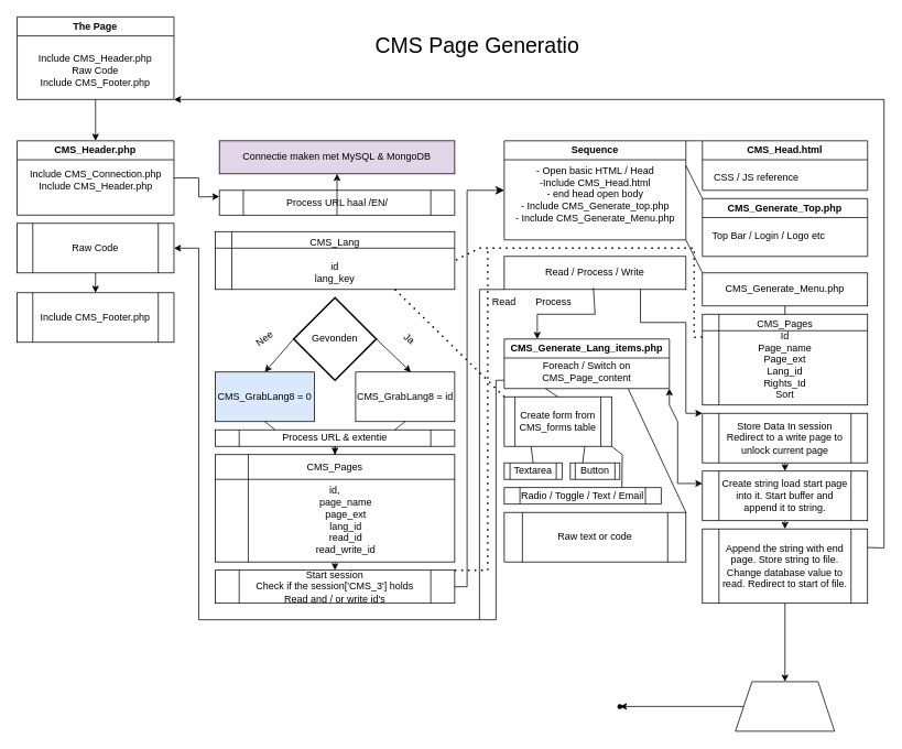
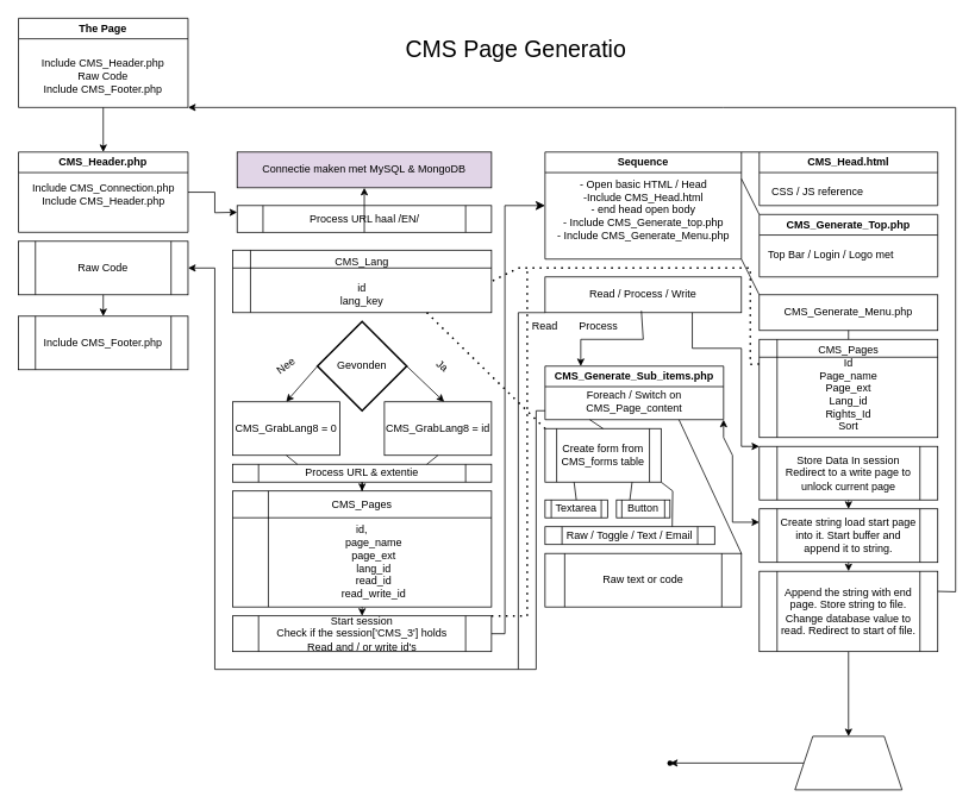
  <mxCell id="0" />
  <mxCell id="1" parent="0" />
  <mxCell id="2" value="CMS_Header.php" style="swimlane;whiteSpace=wrap;html=1;" parent="1" vertex="1"><mxGeometry x="20" y="170" width="190" height="90" as="geometry" /></mxCell>
  <mxCell id="3" value="Include CMS_Connection.php&lt;br&gt;Include CMS_Header.php&lt;div&gt;&lt;br/&gt;&lt;/div&gt;" style="text;html=1;align=center;verticalAlign=middle;resizable=0;points=[];autosize=1;strokeColor=none;fillColor=none;" parent="2" vertex="1"><mxGeometry x="5" y="25" width="180" height="60" as="geometry" /></mxCell>
  <mxCell id="4" value="Connectie maken met MySQL &amp;amp; MongoDB" style="rounded=0;whiteSpace=wrap;html=1;fillColor=#e1d5e7;" parent="1" vertex="1"><mxGeometry x="265" y="170" width="285" height="40" as="geometry" /></mxCell>
  <mxCell id="5" value="Process URL haal /EN/" style="shape=process;whiteSpace=wrap;html=1;backgroundOutline=1;" parent="1" vertex="1"><mxGeometry x="265" y="230" width="285" height="30" as="geometry" /></mxCell>
  <mxCell id="6" value="CMS_Lang&lt;br&gt;&lt;br&gt;id&lt;br&gt;lang_key" style="shape=internalStorage;whiteSpace=wrap;html=1;backgroundOutline=1;" parent="1" vertex="1"><mxGeometry x="260" y="280" width="290" height="70" as="geometry" /></mxCell>
  <mxCell id="7" value="Gevonden" style="strokeWidth=2;html=1;shape=mxgraph.flowchart.decision;whiteSpace=wrap;" parent="1" vertex="1"><mxGeometry x="355" y="360" width="100" height="100" as="geometry" /></mxCell>
  <mxCell id="8" value="Ja" style="text;html=1;align=center;verticalAlign=middle;whiteSpace=wrap;rounded=0;rotation=40;" parent="1" vertex="1"><mxGeometry x="465" y="395" width="60" height="30" as="geometry" /></mxCell>
  <mxCell id="9" value="Nee" style="text;html=1;align=center;verticalAlign=middle;whiteSpace=wrap;rounded=0;rotation=-37;" parent="1" vertex="1"><mxGeometry x="290" y="395" width="60" height="30" as="geometry" /></mxCell>
- <mxCell id="10" value="CMS_GrabLang8 = 0" style="rounded=0;whiteSpace=wrap;html=1;fillColor=#dae8fc;" parent="1" vertex="1"><mxGeometry x="260" y="450" width="120" height="60" as="geometry" /></mxCell>
+ <mxCell id="10" value="CMS_GrabLang8 = 0" style="rounded=0;whiteSpace=wrap;html=1;" parent="1" vertex="1"><mxGeometry x="260" y="450" width="120" height="60" as="geometry" /></mxCell>
  <mxCell id="11" value="CMS_GrabLang8 = id" style="rounded=0;whiteSpace=wrap;html=1;" parent="1" vertex="1"><mxGeometry x="430" y="450" width="120" height="60" as="geometry" /></mxCell>
  <mxCell id="12" value="" style="endArrow=classic;html=1;rounded=0;entryX=0.5;entryY=0;entryDx=0;entryDy=0;exitX=0;exitY=0.5;exitDx=0;exitDy=0;exitPerimeter=0;" parent="1" source="7" target="10" edge="1"><mxGeometry width="50" height="50" relative="1" as="geometry"><mxPoint x="390" y="440" as="sourcePoint" /><mxPoint x="410" y="520" as="targetPoint" /></mxGeometry></mxCell>
  <mxCell id="13" value="" style="endArrow=classic;html=1;rounded=0;exitX=1;exitY=0.5;exitDx=0;exitDy=0;exitPerimeter=0;entryX=0.558;entryY=0;entryDx=0;entryDy=0;entryPerimeter=0;" parent="1" source="7" target="11" edge="1"><mxGeometry width="50" height="50" relative="1" as="geometry"><mxPoint x="360" y="570" as="sourcePoint" /><mxPoint x="410" y="520" as="targetPoint" /></mxGeometry></mxCell>
  <mxCell id="14" value="" style="edgeStyle=orthogonalEdgeStyle;rounded=0;orthogonalLoop=1;jettySize=auto;html=1;" parent="1" source="15" target="16" edge="1"><mxGeometry relative="1" as="geometry" /></mxCell>
  <mxCell id="15" value="Process URL &amp;amp; extentie" style="shape=process;whiteSpace=wrap;html=1;backgroundOutline=1;" parent="1" vertex="1"><mxGeometry x="260" y="520" width="290" height="20" as="geometry" /></mxCell>
  <mxCell id="16" value="&lt;div&gt;CMS_Pages&lt;br&gt;&lt;br&gt;id,&lt;/div&gt;&lt;div&gt;&lt;span style=&quot;white-space: normal;&quot;&gt;&lt;span style=&quot;white-space:pre&quot;&gt;&#09;&lt;/span&gt;page_name&lt;/span&gt;&lt;/div&gt;&lt;div&gt;&lt;span style=&quot;white-space: normal;&quot;&gt;&lt;span style=&quot;white-space:pre&quot;&gt;&#09;&lt;/span&gt;page_ext&lt;/span&gt;&lt;/div&gt;&lt;div&gt;&lt;span style=&quot;white-space: normal;&quot;&gt;&lt;span style=&quot;white-space:pre&quot;&gt;&#09;&lt;/span&gt;lang_id&lt;/span&gt;&lt;/div&gt;&lt;div&gt;&lt;span style=&quot;white-space: normal;&quot;&gt;&lt;span style=&quot;white-space:pre&quot;&gt;&#09;&lt;/span&gt;read_id&lt;/span&gt;&lt;/div&gt;&lt;div&gt;&lt;span style=&quot;white-space: normal;&quot;&gt;&lt;span style=&quot;white-space:pre&quot;&gt;&#09;&lt;/span&gt;read_write_id&lt;/span&gt;&lt;/div&gt;" style="shape=internalStorage;whiteSpace=wrap;html=1;backgroundOutline=1;dx=40;dy=30;" parent="1" vertex="1"><mxGeometry x="260" y="550" width="290" height="130" as="geometry" /></mxCell>
  <mxCell id="17" value="Sequence" style="swimlane;whiteSpace=wrap;html=1;startSize=23;" parent="1" vertex="1"><mxGeometry x="610" y="170" width="220" height="120" as="geometry" /></mxCell>
  <mxCell id="18" value="- Open basic HTML / Head&lt;br&gt;-Include CMS_Head.html&lt;br&gt;- end head open body&lt;br&gt;- Include CMS_Generate_top.php&lt;br&gt;- Include CMS_Generate_Menu.php" style="text;html=1;align=center;verticalAlign=middle;resizable=0;points=[];autosize=1;strokeColor=none;fillColor=none;" parent="17" vertex="1"><mxGeometry y="20" width="220" height="90" as="geometry" /></mxCell>
  <mxCell id="19" value="CMS_Head.html" style="swimlane;whiteSpace=wrap;html=1;" parent="1" vertex="1"><mxGeometry x="850" y="170" width="200" height="60" as="geometry" /></mxCell>
  <mxCell id="20" value="CSS / JS reference" style="text;html=1;align=center;verticalAlign=middle;resizable=0;points=[];autosize=1;strokeColor=none;fillColor=none;" parent="19" vertex="1"><mxGeometry y="30" width="130" height="30" as="geometry" /></mxCell>
  <mxCell id="21" value="" style="endArrow=none;html=1;rounded=0;exitX=0;exitY=0;exitDx=0;exitDy=0;entryX=1;entryY=0;entryDx=0;entryDy=0;" parent="1" source="19" target="17" edge="1"><mxGeometry width="50" height="50" relative="1" as="geometry"><mxPoint x="360" y="370" as="sourcePoint" /><mxPoint x="410" y="320" as="targetPoint" /></mxGeometry></mxCell>
  <mxCell id="22" value="CMS_Generate_Top.php" style="swimlane;whiteSpace=wrap;html=1;" parent="1" vertex="1"><mxGeometry x="850" y="240" width="200" height="70" as="geometry" /></mxCell>
- <mxCell id="23" value="Top Bar / Login / Logo etc" style="text;html=1;align=center;verticalAlign=middle;resizable=0;points=[];autosize=1;strokeColor=none;fillColor=none;" parent="22" vertex="1"><mxGeometry y="30" width="160" height="30" as="geometry" /></mxCell>
+ <mxCell id="23" value="Top Bar / Login / Logo met" style="text;html=1;align=center;verticalAlign=middle;resizable=0;points=[];autosize=1;strokeColor=none;fillColor=none;" parent="22" vertex="1"><mxGeometry y="30" width="160" height="30" as="geometry" /></mxCell>
  <mxCell id="24" value="" style="endArrow=none;html=1;rounded=0;exitX=0;exitY=0;exitDx=0;exitDy=0;entryX=1;entryY=0.25;entryDx=0;entryDy=0;" parent="1" source="22" target="17" edge="1"><mxGeometry width="50" height="50" relative="1" as="geometry"><mxPoint x="360" y="370" as="sourcePoint" /><mxPoint x="410" y="320" as="targetPoint" /></mxGeometry></mxCell>
  <mxCell id="25" value="CMS_Generate_Menu.php" style="rounded=0;whiteSpace=wrap;html=1;" parent="1" vertex="1"><mxGeometry x="850" y="330" width="200" height="40" as="geometry" /></mxCell>
  <mxCell id="26" value="" style="endArrow=none;html=1;rounded=0;entryX=0.5;entryY=1;entryDx=0;entryDy=0;exitX=0.25;exitY=0;exitDx=0;exitDy=0;" parent="1" source="15" target="10" edge="1"><mxGeometry width="50" height="50" relative="1" as="geometry"><mxPoint x="450" y="570" as="sourcePoint" /><mxPoint x="500" y="520" as="targetPoint" /></mxGeometry></mxCell>
  <mxCell id="27" value="" style="endArrow=none;html=1;rounded=0;entryX=0.5;entryY=1;entryDx=0;entryDy=0;exitX=0.75;exitY=0;exitDx=0;exitDy=0;" parent="1" source="15" target="11" edge="1"><mxGeometry width="50" height="50" relative="1" as="geometry"><mxPoint x="450" y="570" as="sourcePoint" /><mxPoint x="500" y="520" as="targetPoint" /></mxGeometry></mxCell>
  <mxCell id="28" value="" style="endArrow=classic;html=1;rounded=0;exitX=0.5;exitY=1;exitDx=0;exitDy=0;" parent="1" source="5" target="4" edge="1"><mxGeometry width="50" height="50" relative="1" as="geometry"><mxPoint x="450" y="570" as="sourcePoint" /><mxPoint x="500" y="520" as="targetPoint" /></mxGeometry></mxCell>
  <mxCell id="29" value="" style="endArrow=classic;html=1;rounded=0;entryX=0;entryY=0.25;entryDx=0;entryDy=0;exitX=1;exitY=0.5;exitDx=0;exitDy=0;" parent="1" source="2" target="5" edge="1"><mxGeometry width="50" height="50" relative="1" as="geometry"><mxPoint x="450" y="570" as="sourcePoint" /><mxPoint x="500" y="520" as="targetPoint" /><Array as="points"><mxPoint x="240" y="215" /><mxPoint x="240" y="238" /></Array></mxGeometry></mxCell>
  <mxCell id="30" value="" style="endArrow=classic;html=1;rounded=0;entryX=0.5;entryY=0;entryDx=0;entryDy=0;exitX=0.5;exitY=1;exitDx=0;exitDy=0;" parent="1" source="16" target="32" edge="1"><mxGeometry width="50" height="50" relative="1" as="geometry"><mxPoint x="445" y="760" as="sourcePoint" /><mxPoint x="445" y="770" as="targetPoint" /></mxGeometry></mxCell>
  <mxCell id="31" value="" style="edgeStyle=elbowEdgeStyle;elbow=horizontal;endArrow=classic;html=1;curved=0;rounded=0;endSize=8;startSize=8;entryX=0;entryY=0.5;entryDx=0;entryDy=0;exitX=1;exitY=0.5;exitDx=0;exitDy=0;" parent="1" edge="1"><mxGeometry width="50" height="50" relative="1" as="geometry"><mxPoint x="520" y="710" as="sourcePoint" /><mxPoint x="610" y="230" as="targetPoint" /></mxGeometry></mxCell>
  <mxCell id="32" value="Start session&lt;br&gt;Check if the session['CMS_3'] holds&lt;br&gt;Read and / or write id's" style="shape=process;whiteSpace=wrap;html=1;backgroundOutline=1;" parent="1" vertex="1"><mxGeometry x="260" y="690" width="290" height="40" as="geometry" /></mxCell>
  <mxCell id="33" value="CMS_Pages&lt;br&gt;Id&lt;br&gt;Page_name&lt;br&gt;Page_ext&lt;br&gt;Lang_id&lt;br&gt;Rights_Id&lt;br&gt;Sort" style="shape=internalStorage;whiteSpace=wrap;html=1;backgroundOutline=1;" parent="1" vertex="1"><mxGeometry x="850" y="380" width="200" height="110" as="geometry" /></mxCell>
  <mxCell id="34" value="" style="endArrow=none;html=1;rounded=0;entryX=0.5;entryY=1;entryDx=0;entryDy=0;exitX=0.5;exitY=0;exitDx=0;exitDy=0;" parent="1" source="33" target="25" edge="1"><mxGeometry width="50" height="50" relative="1" as="geometry"><mxPoint x="450" y="510" as="sourcePoint" /><mxPoint x="500" y="460" as="targetPoint" /></mxGeometry></mxCell>
  <mxCell id="35" value="" style="endArrow=none;dashed=1;html=1;dashPattern=1 3;strokeWidth=2;rounded=0;entryX=1;entryY=0.5;entryDx=0;entryDy=0;exitX=0;exitY=0.25;exitDx=0;exitDy=0;" parent="1" source="33" target="6" edge="1"><mxGeometry width="50" height="50" relative="1" as="geometry"><mxPoint x="450" y="510" as="sourcePoint" /><mxPoint x="500" y="460" as="targetPoint" /><Array as="points"><mxPoint x="840" y="408" /><mxPoint x="840" y="300" /><mxPoint x="580" y="300" /></Array></mxGeometry></mxCell>
  <mxCell id="36" value="" style="endArrow=none;dashed=1;html=1;dashPattern=1 3;strokeWidth=2;rounded=0;exitX=1;exitY=0;exitDx=0;exitDy=0;" parent="1" source="32" edge="1"><mxGeometry width="50" height="50" relative="1" as="geometry"><mxPoint x="450" y="510" as="sourcePoint" /><mxPoint x="590" y="300" as="targetPoint" /><Array as="points"><mxPoint x="590" y="690" /></Array></mxGeometry></mxCell>
  <mxCell id="37" value="" style="endArrow=none;html=1;rounded=0;entryX=1;entryY=1;entryDx=0;entryDy=0;exitX=0;exitY=0;exitDx=0;exitDy=0;" parent="1" source="25" target="17" edge="1"><mxGeometry width="50" height="50" relative="1" as="geometry"><mxPoint x="450" y="410" as="sourcePoint" /><mxPoint x="500" y="360" as="targetPoint" /></mxGeometry></mxCell>
  <mxCell id="38" value="Read / Process / Write" style="rounded=0;whiteSpace=wrap;html=1;" parent="1" vertex="1"><mxGeometry x="610" y="310" width="220" height="40" as="geometry" /></mxCell>
  <mxCell id="39" value="" style="endArrow=classic;html=1;rounded=0;entryX=1;entryY=0.5;entryDx=0;entryDy=0;exitX=0;exitY=1;exitDx=0;exitDy=0;" edge="1" parent="1" source="38" target="65"><mxGeometry width="50" height="50" relative="1" as="geometry"><mxPoint x="550" y="530" as="sourcePoint" /><mxPoint x="600" y="480" as="targetPoint" /><Array as="points"><mxPoint x="580" y="350" /><mxPoint x="580" y="750" /><mxPoint x="240" y="750" /><mxPoint x="240" y="300" /></Array></mxGeometry></mxCell>
- <mxCell id="40" value="CMS_Generate_Lang_items.php" style="swimlane;whiteSpace=wrap;html=1;" vertex="1" parent="1"><mxGeometry x="610" y="410" width="200" height="60" as="geometry" /></mxCell>
+ <mxCell id="40" value="CMS_Generate_Sub_items.php" style="swimlane;whiteSpace=wrap;html=1;" vertex="1" parent="1"><mxGeometry x="610" y="410" width="200" height="60" as="geometry" /></mxCell>
  <mxCell id="41" value="Foreach / Switch on CMS_Page_content" style="text;html=1;align=center;verticalAlign=middle;whiteSpace=wrap;rounded=0;" vertex="1" parent="40"><mxGeometry y="20" width="200" height="40" as="geometry" /></mxCell>
  <mxCell id="42" value="" style="endArrow=classic;html=1;rounded=0;entryX=0.25;entryY=0;entryDx=0;entryDy=0;exitX=0.536;exitY=0.95;exitDx=0;exitDy=0;exitPerimeter=0;" edge="1" parent="1"><mxGeometry width="50" height="50" relative="1" as="geometry"><mxPoint x="717.92" y="348" as="sourcePoint" /><mxPoint x="650" y="410" as="targetPoint" /><Array as="points"><mxPoint x="720" y="380" /><mxPoint x="650" y="380" /></Array></mxGeometry></mxCell>
  <mxCell id="43" value="Create form from CMS_forms table" style="shape=process;whiteSpace=wrap;html=1;backgroundOutline=1;" vertex="1" parent="1"><mxGeometry x="610" y="480" width="130" height="60" as="geometry" /></mxCell>
  <mxCell id="44" value="Textarea" style="shape=process;whiteSpace=wrap;html=1;backgroundOutline=1;" vertex="1" parent="1"><mxGeometry x="610" y="560" width="70" height="20" as="geometry" /></mxCell>
  <mxCell id="45" value="Button" style="shape=process;whiteSpace=wrap;html=1;backgroundOutline=1;" vertex="1" parent="1"><mxGeometry x="690" y="560" width="60" height="20" as="geometry" /></mxCell>
- <mxCell id="46" value="Radio / Toggle / Text / Email" style="shape=process;whiteSpace=wrap;html=1;backgroundOutline=1;" vertex="1" parent="1"><mxGeometry x="610" y="590" width="190" height="20" as="geometry" /></mxCell>
+ <mxCell id="46" value="Raw / Toggle / Text / Email" style="shape=process;whiteSpace=wrap;html=1;backgroundOutline=1;" vertex="1" parent="1"><mxGeometry x="610" y="590" width="190" height="20" as="geometry" /></mxCell>
  <mxCell id="47" value="" style="endArrow=none;html=1;rounded=0;entryX=0.25;entryY=1;entryDx=0;entryDy=0;exitX=0.5;exitY=0;exitDx=0;exitDy=0;" edge="1" parent="1" source="44" target="43"><mxGeometry width="50" height="50" relative="1" as="geometry"><mxPoint x="510" y="470" as="sourcePoint" /><mxPoint x="560" y="420" as="targetPoint" /></mxGeometry></mxCell>
  <mxCell id="48" value="" style="endArrow=none;html=1;rounded=0;entryX=0.75;entryY=1;entryDx=0;entryDy=0;exitX=0.25;exitY=0;exitDx=0;exitDy=0;" edge="1" parent="1" source="45" target="43"><mxGeometry width="50" height="50" relative="1" as="geometry"><mxPoint x="510" y="470" as="sourcePoint" /><mxPoint x="560" y="420" as="targetPoint" /></mxGeometry></mxCell>
  <mxCell id="49" value="" style="endArrow=none;html=1;rounded=0;entryX=1;entryY=1;entryDx=0;entryDy=0;exitX=0.75;exitY=0;exitDx=0;exitDy=0;" edge="1" parent="1" source="46" target="43"><mxGeometry width="50" height="50" relative="1" as="geometry"><mxPoint x="510" y="470" as="sourcePoint" /><mxPoint x="560" y="420" as="targetPoint" /><Array as="points"><mxPoint x="753" y="550" /></Array></mxGeometry></mxCell>
  <mxCell id="50" value="" style="endArrow=none;html=1;rounded=0;entryX=0.25;entryY=1;entryDx=0;entryDy=0;exitX=0.5;exitY=0;exitDx=0;exitDy=0;" edge="1" parent="1" source="43" target="41"><mxGeometry width="50" height="50" relative="1" as="geometry"><mxPoint x="510" y="470" as="sourcePoint" /><mxPoint x="560" y="420" as="targetPoint" /></mxGeometry></mxCell>
  <mxCell id="51" value="Read" style="text;html=1;align=center;verticalAlign=middle;whiteSpace=wrap;rounded=0;" vertex="1" parent="1"><mxGeometry x="580" y="350" width="60" height="30" as="geometry" /></mxCell>
  <mxCell id="52" value="Process" style="text;html=1;align=center;verticalAlign=middle;whiteSpace=wrap;rounded=0;" vertex="1" parent="1"><mxGeometry x="640" y="350" width="60" height="30" as="geometry" /></mxCell>
  <mxCell id="53" value="" style="endArrow=classic;html=1;rounded=0;exitX=0.75;exitY=1;exitDx=0;exitDy=0;entryX=0;entryY=0;entryDx=0;entryDy=0;" edge="1" parent="1" source="38" target="54"><mxGeometry width="50" height="50" relative="1" as="geometry"><mxPoint x="510" y="470" as="sourcePoint" /><mxPoint x="888.095" y="500" as="targetPoint" /><Array as="points"><mxPoint x="775" y="390" /><mxPoint x="830" y="390" /><mxPoint x="830" y="500" /></Array></mxGeometry></mxCell>
  <mxCell id="54" value="Store Data In session Redirect to a write page to unlock current page" style="shape=process;whiteSpace=wrap;html=1;backgroundOutline=1;" vertex="1" parent="1"><mxGeometry x="850" y="500" width="200" height="60" as="geometry" /></mxCell>
  <mxCell id="55" value="Create string load start page into it. Start buffer and append it to string." style="shape=process;whiteSpace=wrap;html=1;backgroundOutline=1;" vertex="1" parent="1"><mxGeometry x="850" y="570" width="200" height="60" as="geometry" /></mxCell>
  <mxCell id="56" value="" style="endArrow=classic;startArrow=classic;html=1;rounded=0;entryX=0;entryY=0.25;entryDx=0;entryDy=0;exitX=1;exitY=1;exitDx=0;exitDy=0;" edge="1" parent="1" source="41" target="55"><mxGeometry width="50" height="50" relative="1" as="geometry"><mxPoint x="510" y="470" as="sourcePoint" /><mxPoint x="560" y="420" as="targetPoint" /><Array as="points"><mxPoint x="810" y="490" /><mxPoint x="820" y="510" /><mxPoint x="820" y="585" /></Array></mxGeometry></mxCell>
  <mxCell id="57" value="" style="endArrow=classic;html=1;rounded=0;entryX=0.5;entryY=0;entryDx=0;entryDy=0;exitX=0.5;exitY=1;exitDx=0;exitDy=0;" edge="1" parent="1" source="54" target="55"><mxGeometry width="50" height="50" relative="1" as="geometry"><mxPoint x="510" y="470" as="sourcePoint" /><mxPoint x="560" y="420" as="targetPoint" /></mxGeometry></mxCell>
  <mxCell id="58" value="" style="edgeStyle=orthogonalEdgeStyle;rounded=0;orthogonalLoop=1;jettySize=auto;html=1;" edge="1" parent="1" source="59" target="74"><mxGeometry relative="1" as="geometry" /></mxCell>
  <mxCell id="59" value="Append the string with end page. Store string to file. Change database value to read. Redirect to start of file." style="shape=process;whiteSpace=wrap;html=1;backgroundOutline=1;" vertex="1" parent="1"><mxGeometry x="850" y="640" width="200" height="90" as="geometry" /></mxCell>
  <mxCell id="60" value="" style="endArrow=classic;html=1;rounded=0;entryX=0.5;entryY=0;entryDx=0;entryDy=0;exitX=0.5;exitY=1;exitDx=0;exitDy=0;" edge="1" parent="1" source="55" target="59"><mxGeometry width="50" height="50" relative="1" as="geometry"><mxPoint x="510" y="470" as="sourcePoint" /><mxPoint x="560" y="420" as="targetPoint" /></mxGeometry></mxCell>
  <mxCell id="61" value="" style="endArrow=classic;html=1;rounded=0;exitX=1;exitY=0.25;exitDx=0;exitDy=0;entryX=1;entryY=1;entryDx=0;entryDy=0;" edge="1" parent="1" source="59" target="68"><mxGeometry width="50" height="50" relative="1" as="geometry"><mxPoint x="540" y="470" as="sourcePoint" /><mxPoint x="390" y="80" as="targetPoint" /><Array as="points"><mxPoint x="1070" y="663" /><mxPoint x="1070" y="120" /><mxPoint x="810" y="120" /></Array></mxGeometry></mxCell>
  <mxCell id="62" value="Raw text or code" style="shape=process;whiteSpace=wrap;html=1;backgroundOutline=1;" vertex="1" parent="1"><mxGeometry x="610" y="620" width="220" height="60" as="geometry" /></mxCell>
  <mxCell id="63" value="" style="endArrow=none;html=1;rounded=0;entryX=0.75;entryY=1;entryDx=0;entryDy=0;exitX=1;exitY=0;exitDx=0;exitDy=0;" edge="1" parent="1" source="62" target="41"><mxGeometry width="50" height="50" relative="1" as="geometry"><mxPoint x="590" y="580" as="sourcePoint" /><mxPoint x="640" y="530" as="targetPoint" /></mxGeometry></mxCell>
  <mxCell id="64" value="" style="endArrow=none;dashed=1;html=1;dashPattern=1 3;strokeWidth=2;rounded=0;exitX=0.75;exitY=1;exitDx=0;exitDy=0;entryX=0;entryY=0;entryDx=0;entryDy=0;" edge="1" parent="1" source="6" target="43"><mxGeometry width="50" height="50" relative="1" as="geometry"><mxPoint x="580" y="480" as="sourcePoint" /><mxPoint x="630" y="430" as="targetPoint" /></mxGeometry></mxCell>
  <mxCell id="65" value="Raw Code" style="shape=process;whiteSpace=wrap;html=1;backgroundOutline=1;" vertex="1" parent="1"><mxGeometry x="20" y="270" width="190" height="60" as="geometry" /></mxCell>
  <mxCell id="66" value="" style="endArrow=none;html=1;rounded=0;exitX=0;exitY=0.75;exitDx=0;exitDy=0;" edge="1" parent="1" source="41"><mxGeometry width="50" height="50" relative="1" as="geometry"><mxPoint x="480" y="500" as="sourcePoint" /><mxPoint x="580" y="750" as="targetPoint" /><Array as="points"><mxPoint x="600" y="460" /><mxPoint x="600" y="750" /></Array></mxGeometry></mxCell>
  <mxCell id="67" value="The Page" style="swimlane;whiteSpace=wrap;html=1;" vertex="1" parent="1"><mxGeometry x="20" y="20" width="190" height="100" as="geometry" /></mxCell>
  <mxCell id="68" value="Include CMS_Header.php&lt;br&gt;Raw Code&lt;br&gt;Include CMS_Footer.php" style="text;html=1;align=center;verticalAlign=middle;whiteSpace=wrap;rounded=0;" vertex="1" parent="67"><mxGeometry y="30" width="190" height="70" as="geometry" /></mxCell>
  <mxCell id="69" value="" style="endArrow=classic;html=1;rounded=0;exitX=0.5;exitY=1;exitDx=0;exitDy=0;entryX=0.5;entryY=0;entryDx=0;entryDy=0;" edge="1" parent="1" source="68" target="2"><mxGeometry width="50" height="50" relative="1" as="geometry"><mxPoint x="260" y="90" as="sourcePoint" /><mxPoint x="580" y="310" as="targetPoint" /></mxGeometry></mxCell>
  <mxCell id="70" value="Include CMS_Footer.php" style="shape=process;whiteSpace=wrap;html=1;backgroundOutline=1;" vertex="1" parent="1"><mxGeometry x="20" y="354" width="190" height="60" as="geometry" /></mxCell>
  <mxCell id="71" value="" style="endArrow=classic;html=1;rounded=0;entryX=0.5;entryY=0;entryDx=0;entryDy=0;exitX=0.5;exitY=1;exitDx=0;exitDy=0;" edge="1" parent="1" source="65" target="70"><mxGeometry width="50" height="50" relative="1" as="geometry"><mxPoint x="530" y="480" as="sourcePoint" /><mxPoint x="580" y="430" as="targetPoint" /></mxGeometry></mxCell>
  <mxCell id="72" value="CMS Page Generatio" style="text;html=1;align=center;verticalAlign=middle;whiteSpace=wrap;rounded=0;fontSize=26;fontColor=light-dark(#000000,#FF3333);" vertex="1" parent="1"><mxGeometry x="380" y="30" width="395" height="50" as="geometry" /></mxCell>
  <mxCell id="73" value="" style="edgeStyle=orthogonalEdgeStyle;rounded=0;orthogonalLoop=1;jettySize=auto;html=1;" edge="1" parent="1" source="74" target="75"><mxGeometry relative="1" as="geometry" /></mxCell>
  <mxCell id="74" value="" style="shape=trapezoid;perimeter=trapezoidPerimeter;whiteSpace=wrap;html=1;fixedSize=1;" vertex="1" parent="1"><mxGeometry x="890" y="825" width="120" height="60" as="geometry" /></mxCell>
  <mxCell id="75" value="" style="shape=waypoint;sketch=0;size=6;pointerEvents=1;points=[];fillColor=default;resizable=0;rotatable=0;perimeter=centerPerimeter;snapToPoint=1;" vertex="1" parent="1"><mxGeometry x="740" y="845" width="20" height="20" as="geometry" /></mxCell>
